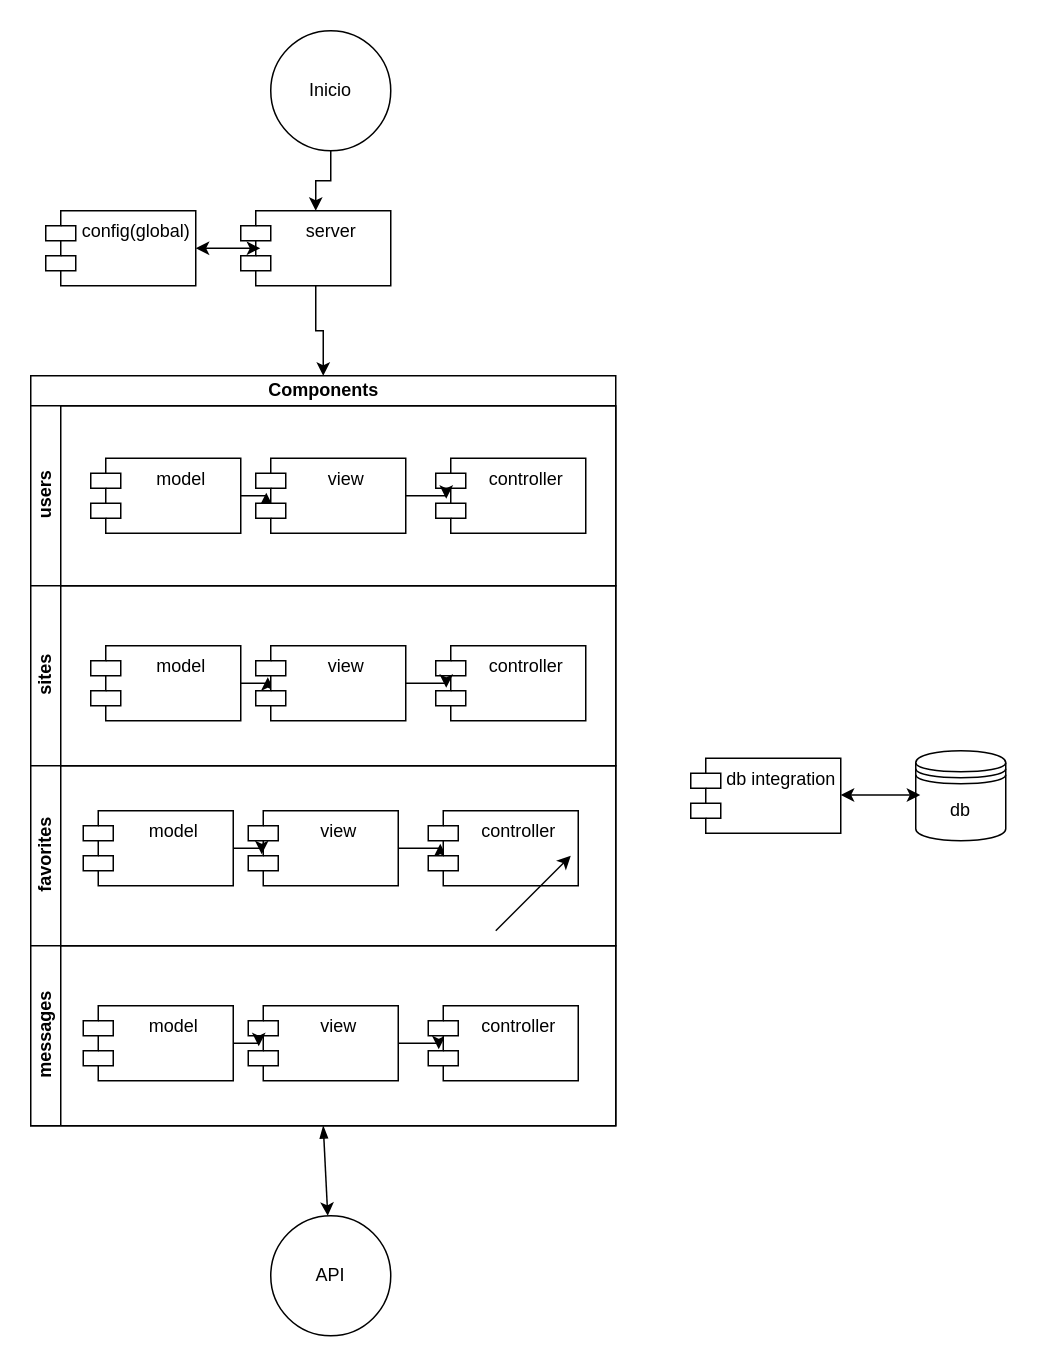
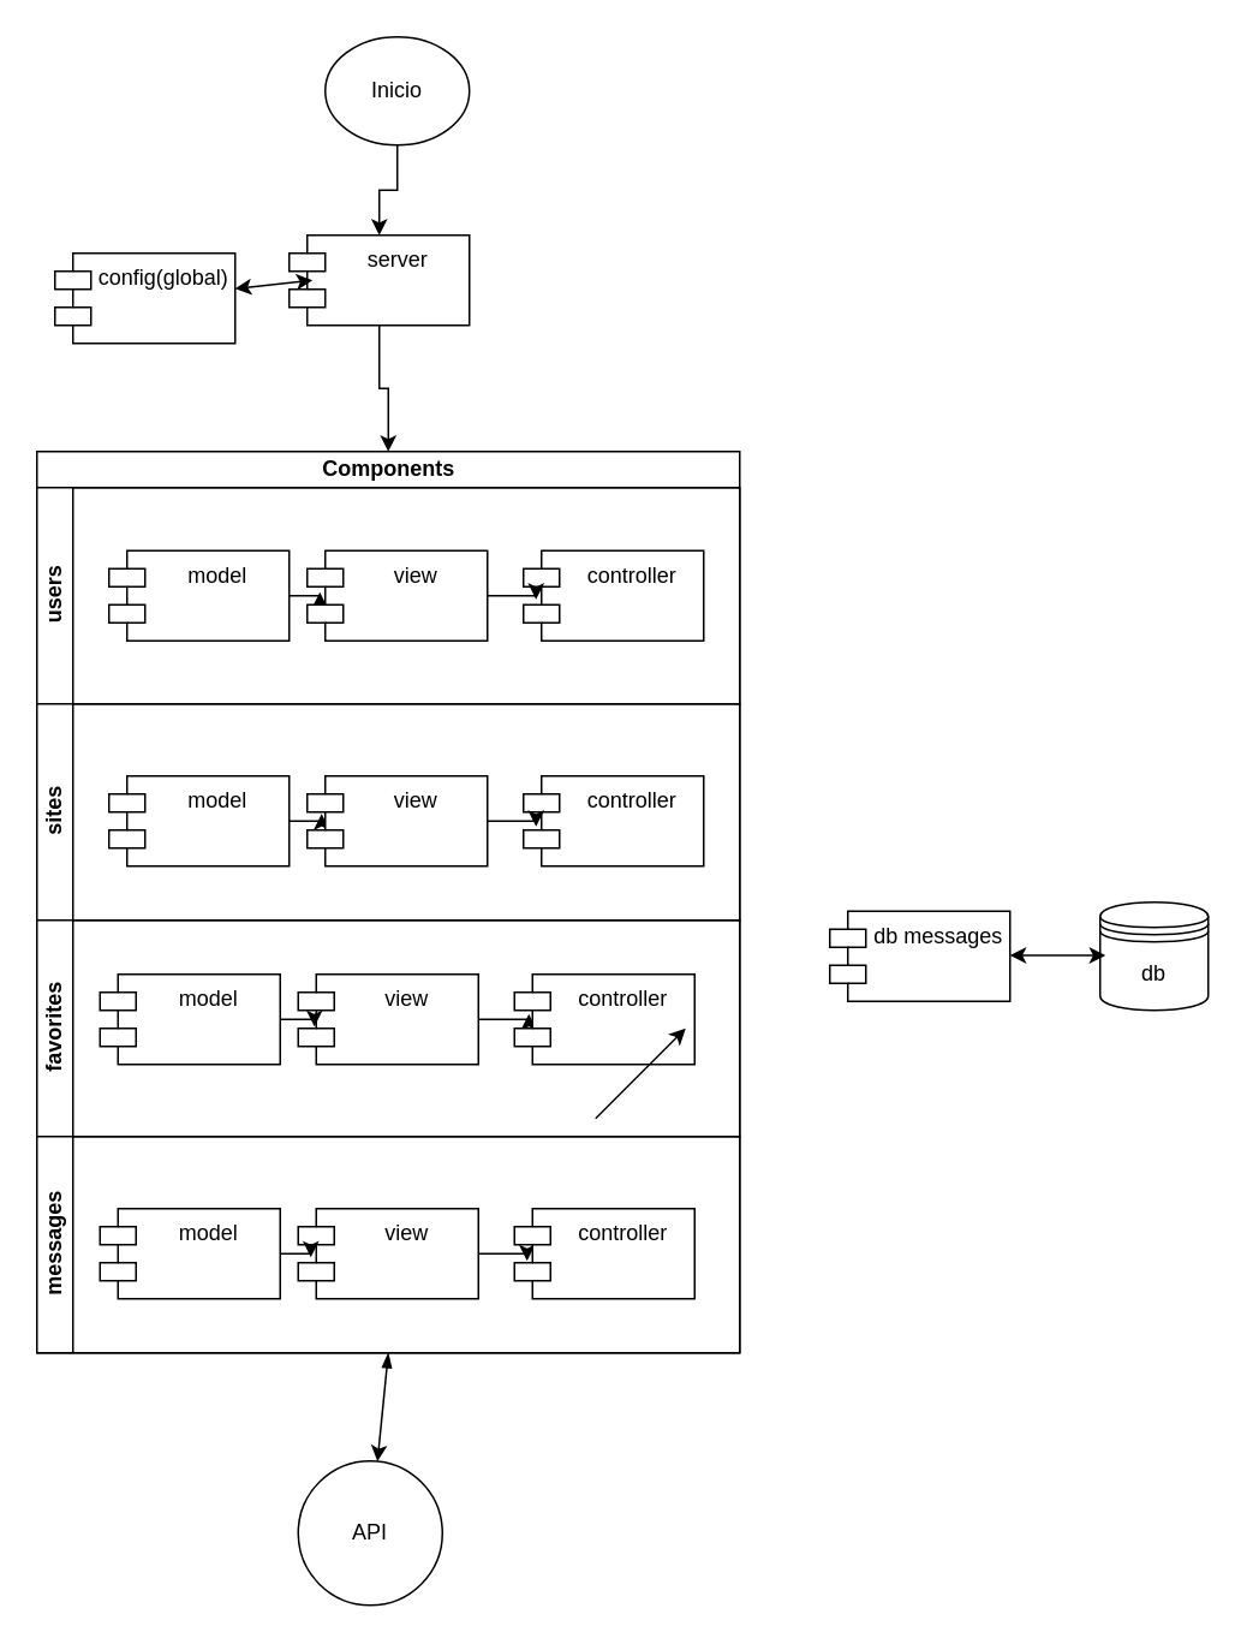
  <mxCell id="0" />
  <mxCell id="1" parent="0" />
  <mxCell id="2" style="edgeStyle=orthogonalEdgeStyle;rounded=0;orthogonalLoop=1;jettySize=auto;html=1;exitX=0.5;exitY=1;exitDx=0;exitDy=0;entryX=0.5;entryY=0;entryDx=0;entryDy=0;startSize=20;" edge="1" parent="1" source="3" target="32"><mxGeometry relative="1" as="geometry" /></mxCell>
- <mxCell id="3" value="Inicio" style="ellipse;whiteSpace=wrap;html=1;aspect=fixed;" vertex="1" parent="1"><mxGeometry x="180" y="20" width="80" height="80" as="geometry" /></mxCell>
+ <mxCell id="3" value="Inicio" style="ellipse;whiteSpace=wrap;html=1;aspect=fixed;" vertex="1" parent="1"><mxGeometry x="180" y="20" width="80" height="60" as="geometry" /></mxCell>
  <mxCell id="4" value="db" style="shape=datastore;whiteSpace=wrap;html=1;startSize=20;" vertex="1" parent="1"><mxGeometry x="610" y="500" width="60" height="60" as="geometry" /></mxCell>
  <mxCell id="5" value="Components" style="swimlane;html=1;childLayout=stackLayout;resizeParent=1;resizeParentMax=0;horizontal=1;startSize=20;horizontalStack=0;" vertex="1" parent="1"><mxGeometry x="20" y="250" width="390" height="500" as="geometry" /></mxCell>
  <mxCell id="6" value="users" style="swimlane;html=1;startSize=20;horizontal=0;" vertex="1" parent="5"><mxGeometry y="20" width="390" height="120" as="geometry" /></mxCell>
  <mxCell id="7" style="edgeStyle=orthogonalEdgeStyle;rounded=0;orthogonalLoop=1;jettySize=auto;html=1;exitX=1;exitY=0.5;exitDx=0;exitDy=0;entryX=0.07;entryY=0.46;entryDx=0;entryDy=0;entryPerimeter=0;startSize=20;" edge="1" parent="6" source="8" target="11"><mxGeometry relative="1" as="geometry" /></mxCell>
  <mxCell id="8" value="model" style="shape=module;align=left;spacingLeft=20;align=center;verticalAlign=top;startSize=20;html=1;" vertex="1" parent="6"><mxGeometry x="40" y="35" width="100" height="50" as="geometry" /></mxCell>
  <mxCell id="9" value="controller" style="shape=module;align=left;spacingLeft=20;align=center;verticalAlign=top;startSize=20;html=1;" vertex="1" parent="6"><mxGeometry x="270" y="35" width="100" height="50" as="geometry" /></mxCell>
  <mxCell id="10" style="edgeStyle=orthogonalEdgeStyle;rounded=0;orthogonalLoop=1;jettySize=auto;html=1;exitX=1;exitY=0.5;exitDx=0;exitDy=0;entryX=0.07;entryY=0.54;entryDx=0;entryDy=0;entryPerimeter=0;startSize=20;" edge="1" parent="6" source="11" target="9"><mxGeometry relative="1" as="geometry" /></mxCell>
  <mxCell id="11" value="view" style="shape=module;align=left;spacingLeft=20;align=center;verticalAlign=top;startSize=20;html=1;" vertex="1" parent="6"><mxGeometry x="150" y="35" width="100" height="50" as="geometry" /></mxCell>
  <mxCell id="12" value="sites" style="swimlane;html=1;startSize=20;horizontal=0;" vertex="1" parent="5"><mxGeometry y="140" width="390" height="120" as="geometry" /></mxCell>
  <mxCell id="13" style="edgeStyle=orthogonalEdgeStyle;rounded=0;orthogonalLoop=1;jettySize=auto;html=1;exitX=1;exitY=0.5;exitDx=0;exitDy=0;entryX=0.08;entryY=0.42;entryDx=0;entryDy=0;entryPerimeter=0;startSize=20;" edge="1" parent="12" source="14" target="17"><mxGeometry relative="1" as="geometry" /></mxCell>
  <mxCell id="14" value="model" style="shape=module;align=left;spacingLeft=20;align=center;verticalAlign=top;startSize=20;html=1;" vertex="1" parent="12"><mxGeometry x="40" y="40" width="100" height="50" as="geometry" /></mxCell>
  <mxCell id="15" value="controller" style="shape=module;align=left;spacingLeft=20;align=center;verticalAlign=top;startSize=20;html=1;" vertex="1" parent="12"><mxGeometry x="270" y="40" width="100" height="50" as="geometry" /></mxCell>
  <mxCell id="16" style="edgeStyle=orthogonalEdgeStyle;rounded=0;orthogonalLoop=1;jettySize=auto;html=1;exitX=1;exitY=0.5;exitDx=0;exitDy=0;entryX=0.07;entryY=0.56;entryDx=0;entryDy=0;entryPerimeter=0;startSize=20;" edge="1" parent="12" source="17" target="15"><mxGeometry relative="1" as="geometry" /></mxCell>
  <mxCell id="17" value="view" style="shape=module;align=left;spacingLeft=20;align=center;verticalAlign=top;startSize=20;html=1;" vertex="1" parent="12"><mxGeometry x="150" y="40" width="100" height="50" as="geometry" /></mxCell>
  <mxCell id="18" value="&lt;div&gt;favorites&lt;/div&gt;" style="swimlane;html=1;startSize=20;horizontal=0;" vertex="1" parent="5"><mxGeometry y="260" width="390" height="120" as="geometry" /></mxCell>
  <mxCell id="19" style="edgeStyle=orthogonalEdgeStyle;rounded=0;orthogonalLoop=1;jettySize=auto;html=1;exitX=1;exitY=0.5;exitDx=0;exitDy=0;entryX=0.08;entryY=0.44;entryDx=0;entryDy=0;entryPerimeter=0;startSize=20;" edge="1" parent="18" source="20" target="21"><mxGeometry relative="1" as="geometry" /></mxCell>
  <mxCell id="20" value="view" style="shape=module;align=left;spacingLeft=20;align=center;verticalAlign=top;startSize=20;html=1;" vertex="1" parent="18"><mxGeometry x="145" y="30" width="100" height="50" as="geometry" /></mxCell>
  <mxCell id="21" value="controller" style="shape=module;align=left;spacingLeft=20;align=center;verticalAlign=top;startSize=20;html=1;" vertex="1" parent="18"><mxGeometry x="265" y="30" width="100" height="50" as="geometry" /></mxCell>
  <mxCell id="22" style="edgeStyle=orthogonalEdgeStyle;rounded=0;orthogonalLoop=1;jettySize=auto;html=1;exitX=1;exitY=0.5;exitDx=0;exitDy=0;entryX=0.09;entryY=0.58;entryDx=0;entryDy=0;entryPerimeter=0;startSize=20;" edge="1" parent="18" source="23" target="20"><mxGeometry relative="1" as="geometry" /></mxCell>
  <mxCell id="23" value="model" style="shape=module;align=left;spacingLeft=20;align=center;verticalAlign=top;startSize=20;html=1;" vertex="1" parent="18"><mxGeometry x="35" y="30" width="100" height="50" as="geometry" /></mxCell>
  <mxCell id="24" value="messages" style="swimlane;html=1;startSize=20;horizontal=0;" vertex="1" parent="5"><mxGeometry y="380" width="390" height="120" as="geometry" /></mxCell>
  <mxCell id="25" style="edgeStyle=orthogonalEdgeStyle;rounded=0;orthogonalLoop=1;jettySize=auto;html=1;exitX=1;exitY=0.5;exitDx=0;exitDy=0;entryX=0.07;entryY=0.58;entryDx=0;entryDy=0;entryPerimeter=0;startSize=20;" edge="1" parent="24" source="26" target="27"><mxGeometry relative="1" as="geometry" /></mxCell>
  <mxCell id="26" value="view" style="shape=module;align=left;spacingLeft=20;align=center;verticalAlign=top;startSize=20;html=1;" vertex="1" parent="24"><mxGeometry x="145" y="40" width="100" height="50" as="geometry" /></mxCell>
  <mxCell id="27" value="controller" style="shape=module;align=left;spacingLeft=20;align=center;verticalAlign=top;startSize=20;html=1;" vertex="1" parent="24"><mxGeometry x="265" y="40" width="100" height="50" as="geometry" /></mxCell>
  <mxCell id="28" style="edgeStyle=orthogonalEdgeStyle;rounded=0;orthogonalLoop=1;jettySize=auto;html=1;exitX=1;exitY=0.5;exitDx=0;exitDy=0;entryX=0.07;entryY=0.54;entryDx=0;entryDy=0;entryPerimeter=0;startSize=20;" edge="1" parent="24" source="29" target="26"><mxGeometry relative="1" as="geometry" /></mxCell>
  <mxCell id="29" value="model" style="shape=module;align=left;spacingLeft=20;align=center;verticalAlign=top;startSize=20;html=1;" vertex="1" parent="24"><mxGeometry x="35" y="40" width="100" height="50" as="geometry" /></mxCell>
  <mxCell id="30" value="config(global)" style="shape=module;align=left;spacingLeft=20;align=center;verticalAlign=top;startSize=20;html=1;" vertex="1" parent="1"><mxGeometry x="30" y="140" width="100" height="50" as="geometry" /></mxCell>
  <mxCell id="31" style="edgeStyle=orthogonalEdgeStyle;rounded=0;orthogonalLoop=1;jettySize=auto;html=1;exitX=0.5;exitY=1;exitDx=0;exitDy=0;entryX=0.5;entryY=0;entryDx=0;entryDy=0;startSize=20;" edge="1" parent="1" source="32" target="5"><mxGeometry relative="1" as="geometry" /></mxCell>
- <mxCell id="32" value="server" style="shape=module;align=left;spacingLeft=20;align=center;verticalAlign=top;startSize=20;html=1;" vertex="1" parent="1"><mxGeometry x="160" y="140" width="100" height="50" as="geometry" /></mxCell>
- <mxCell id="33" value="db integration" style="shape=module;align=left;spacingLeft=20;align=center;verticalAlign=top;startSize=20;html=1;" vertex="1" parent="1"><mxGeometry x="460" y="505" width="100" height="50" as="geometry" /></mxCell>
+ <mxCell id="32" value="server" style="shape=module;align=left;spacingLeft=20;align=center;verticalAlign=top;startSize=20;html=1;" vertex="1" parent="1"><mxGeometry x="160" y="130" width="100" height="50" as="geometry" /></mxCell>
+ <mxCell id="33" value="db messages" style="shape=module;align=left;spacingLeft=20;align=center;verticalAlign=top;startSize=20;html=1;" vertex="1" parent="1"><mxGeometry x="460" y="505" width="100" height="50" as="geometry" /></mxCell>
  <mxCell id="34" value="" style="endArrow=classic;startArrow=classic;html=1;entryX=0.13;entryY=0.5;entryDx=0;entryDy=0;entryPerimeter=0;" edge="1" parent="1" source="30" target="32"><mxGeometry width="50" height="50" relative="1" as="geometry"><mxPoint x="100" y="210" as="sourcePoint" /><mxPoint x="150" y="160" as="targetPoint" /></mxGeometry></mxCell>
  <mxCell id="35" value="" style="endArrow=classic;startArrow=classic;html=1;entryX=0.13;entryY=0.5;entryDx=0;entryDy=0;entryPerimeter=0;" edge="1" parent="1"><mxGeometry width="50" height="50" relative="1" as="geometry"><mxPoint x="560" y="529.5" as="sourcePoint" /><mxPoint x="613" y="529.5" as="targetPoint" /></mxGeometry></mxCell>
- <mxCell id="36" value="API" style="ellipse;whiteSpace=wrap;html=1;aspect=fixed;startSize=20;" vertex="1" parent="1"><mxGeometry x="180" y="810" width="80" height="80" as="geometry" /></mxCell>
+ <mxCell id="36" value="API" style="ellipse;whiteSpace=wrap;html=1;aspect=fixed;startSize=20;" vertex="1" parent="1"><mxGeometry x="165" y="810" width="80" height="80" as="geometry" /></mxCell>
  <mxCell id="37" value="" style="endArrow=classic;html=1;" edge="1" parent="1"><mxGeometry width="50" height="50" relative="1" as="geometry"><mxPoint x="330" y="620" as="sourcePoint" /><mxPoint x="380" y="570" as="targetPoint" /></mxGeometry></mxCell>
  <mxCell id="38" style="edgeStyle=none;rounded=0;orthogonalLoop=1;jettySize=auto;html=1;exitX=0.5;exitY=1;exitDx=0;exitDy=0;startArrow=blockThin;startFill=1;startSize=6;endArrow=classic;endFill=1;" edge="1" parent="1" source="24" target="36"><mxGeometry relative="1" as="geometry" /></mxCell>
